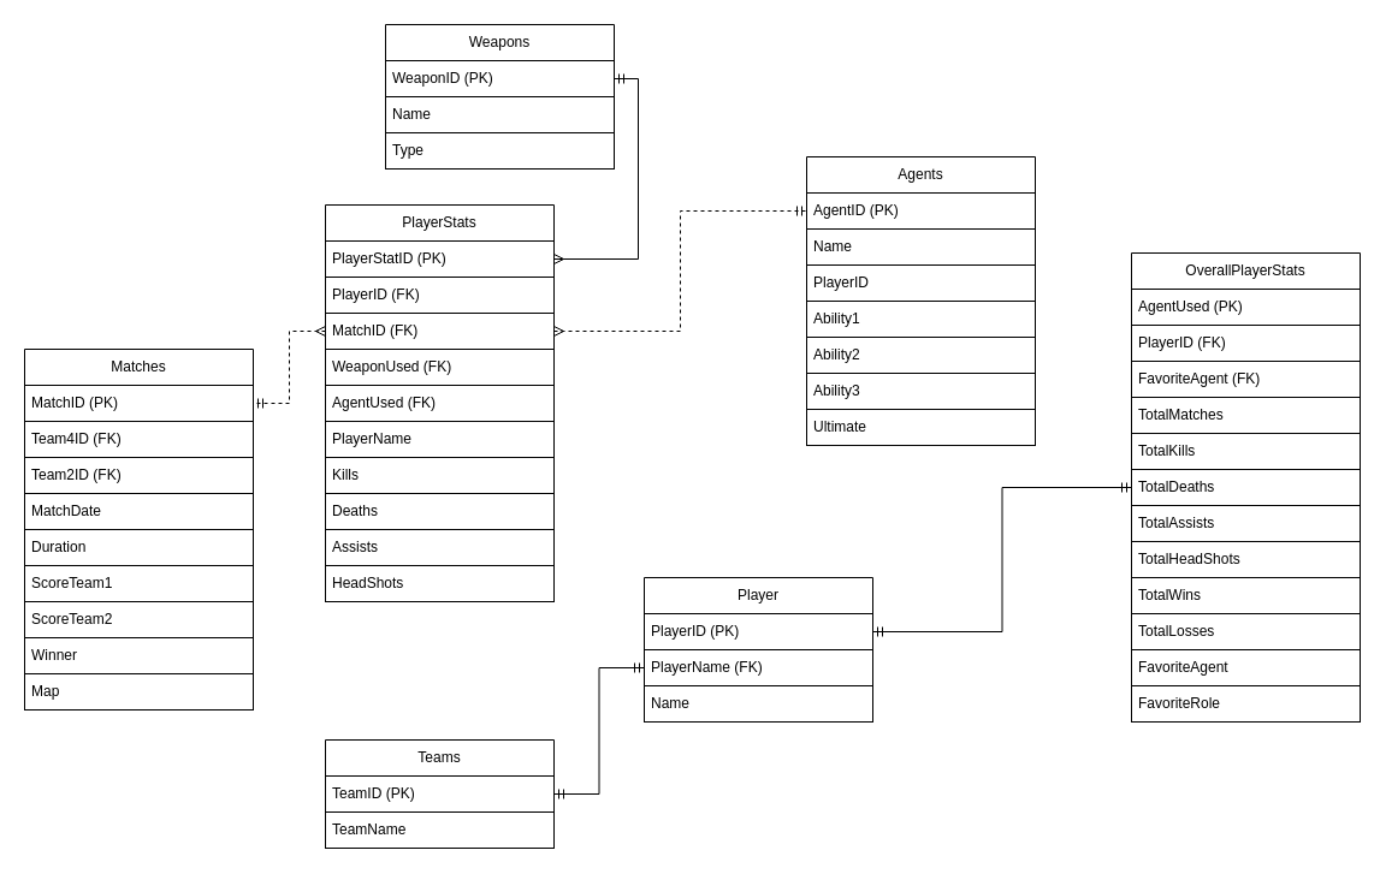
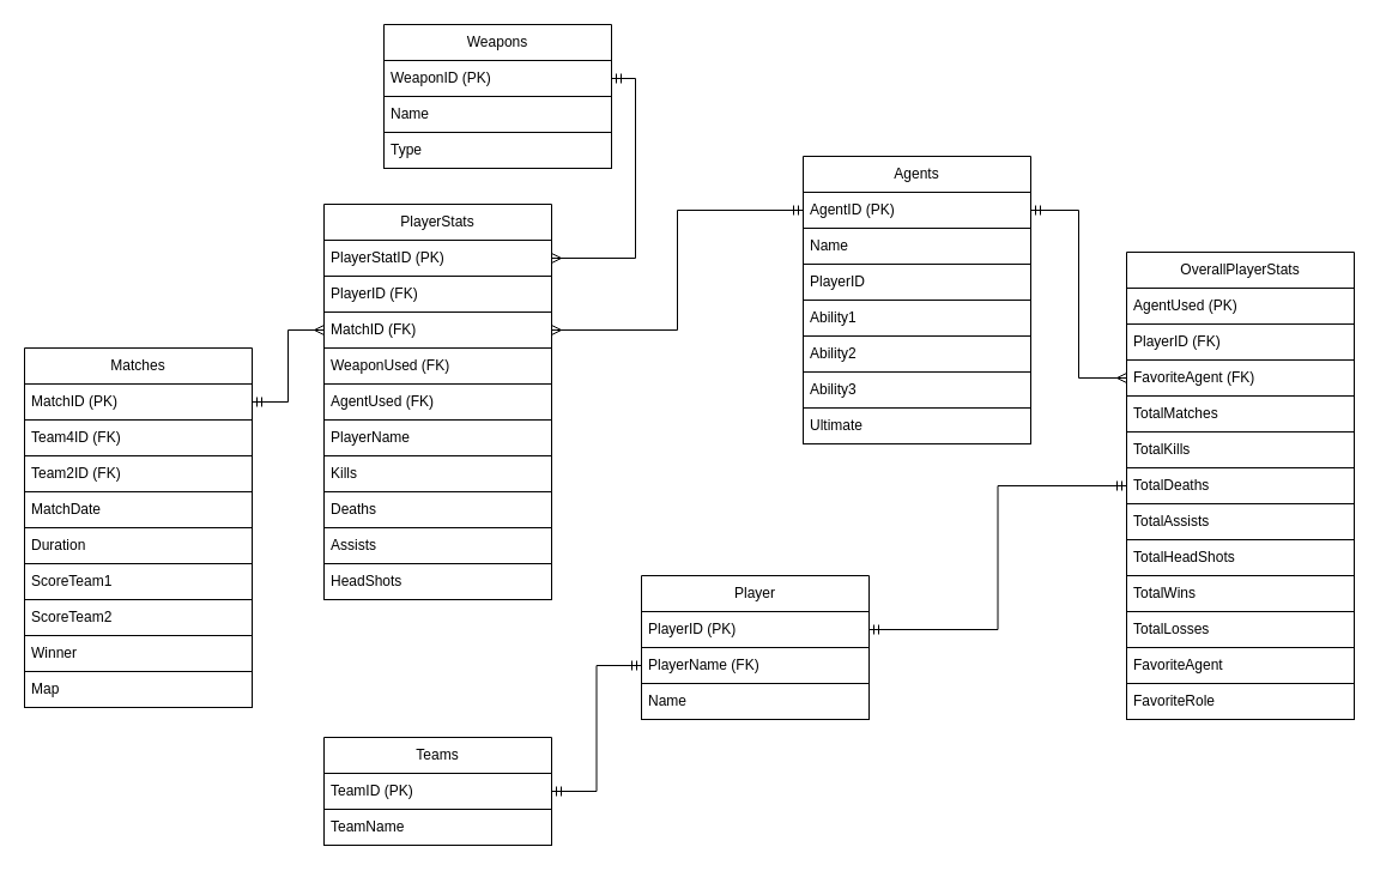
  <mxCell id="0" />
  <mxCell id="1" parent="0" />
  <mxCell id="2" value="Matches" style="swimlane;fontStyle=0;childLayout=stackLayout;horizontal=1;startSize=30;horizontalStack=0;resizeParent=1;resizeParentMax=0;resizeLast=0;collapsible=1;marginBottom=0;whiteSpace=wrap;html=1;swimlaneFillColor=default;labelBackgroundColor=none;strokeColor=#000000;" vertex="1" parent="1"><mxGeometry x="20" y="290" width="190" height="300" as="geometry"><mxRectangle x="130" y="110" width="90" height="30" as="alternateBounds" /></mxGeometry></mxCell>
  <mxCell id="3" value="MatchID (PK)" style="text;align=left;verticalAlign=middle;spacingLeft=4;spacingRight=4;overflow=hidden;points=[[0,0.5],[1,0.5]];portConstraint=eastwest;rotatable=0;whiteSpace=wrap;html=1;labelBackgroundColor=none;strokeColor=#000000;" vertex="1" parent="2"><mxGeometry y="30" width="190" height="30" as="geometry" /></mxCell>
  <mxCell id="4" value="Team4ID (FK)" style="text;align=left;verticalAlign=middle;spacingLeft=4;spacingRight=4;overflow=hidden;points=[[0,0.5],[1,0.5]];portConstraint=eastwest;rotatable=0;whiteSpace=wrap;html=1;labelBackgroundColor=none;strokeColor=#000000;" vertex="1" parent="2"><mxGeometry y="60" width="190" height="30" as="geometry" /></mxCell>
  <mxCell id="5" value="Team2ID (FK)" style="text;align=left;verticalAlign=middle;spacingLeft=4;spacingRight=4;overflow=hidden;points=[[0,0.5],[1,0.5]];portConstraint=eastwest;rotatable=0;whiteSpace=wrap;html=1;labelBackgroundColor=none;strokeColor=#000000;" vertex="1" parent="2"><mxGeometry y="90" width="190" height="30" as="geometry" /></mxCell>
  <mxCell id="6" value="MatchDate" style="text;align=left;verticalAlign=middle;spacingLeft=4;spacingRight=4;overflow=hidden;points=[[0,0.5],[1,0.5]];portConstraint=eastwest;rotatable=0;whiteSpace=wrap;html=1;labelBackgroundColor=none;strokeColor=#000000;" vertex="1" parent="2"><mxGeometry y="120" width="190" height="30" as="geometry" /></mxCell>
  <mxCell id="7" value="Duration" style="text;align=left;verticalAlign=middle;spacingLeft=4;spacingRight=4;overflow=hidden;points=[[0,0.5],[1,0.5]];portConstraint=eastwest;rotatable=0;whiteSpace=wrap;html=1;labelBackgroundColor=none;strokeColor=#000000;" vertex="1" parent="2"><mxGeometry y="150" width="190" height="30" as="geometry" /></mxCell>
  <mxCell id="8" value="ScoreTeam1" style="text;align=left;verticalAlign=middle;spacingLeft=4;spacingRight=4;overflow=hidden;points=[[0,0.5],[1,0.5]];portConstraint=eastwest;rotatable=0;whiteSpace=wrap;html=1;labelBackgroundColor=none;strokeColor=#000000;" vertex="1" parent="2"><mxGeometry y="180" width="190" height="30" as="geometry" /></mxCell>
  <mxCell id="9" value="ScoreTeam2" style="text;align=left;verticalAlign=middle;spacingLeft=4;spacingRight=4;overflow=hidden;points=[[0,0.5],[1,0.5]];portConstraint=eastwest;rotatable=0;whiteSpace=wrap;html=1;labelBackgroundColor=none;strokeColor=#000000;" vertex="1" parent="2"><mxGeometry y="210" width="190" height="30" as="geometry" /></mxCell>
  <mxCell id="10" value="Winner" style="text;align=left;verticalAlign=middle;spacingLeft=4;spacingRight=4;overflow=hidden;points=[[0,0.5],[1,0.5]];portConstraint=eastwest;rotatable=0;whiteSpace=wrap;html=1;labelBackgroundColor=none;strokeColor=#000000;" vertex="1" parent="2"><mxGeometry y="240" width="190" height="30" as="geometry" /></mxCell>
  <mxCell id="11" value="Map" style="text;align=left;verticalAlign=middle;spacingLeft=4;spacingRight=4;overflow=hidden;points=[[0,0.5],[1,0.5]];portConstraint=eastwest;rotatable=0;whiteSpace=wrap;html=1;labelBackgroundColor=none;strokeColor=#000000;" vertex="1" parent="2"><mxGeometry y="270" width="190" height="30" as="geometry" /></mxCell>
  <mxCell id="12" value="PlayerStats" style="swimlane;fontStyle=0;childLayout=stackLayout;horizontal=1;startSize=30;horizontalStack=0;resizeParent=1;resizeParentMax=0;resizeLast=0;collapsible=1;marginBottom=0;whiteSpace=wrap;html=1;swimlaneFillColor=default;labelBackgroundColor=none;strokeColor=#000000;" vertex="1" parent="1"><mxGeometry x="270" y="170" width="190" height="330" as="geometry"><mxRectangle x="130" y="110" width="90" height="30" as="alternateBounds" /></mxGeometry></mxCell>
  <mxCell id="13" value="PlayerStatID (PK)" style="text;align=left;verticalAlign=middle;spacingLeft=4;spacingRight=4;overflow=hidden;points=[[0,0.5],[1,0.5]];portConstraint=eastwest;rotatable=0;whiteSpace=wrap;html=1;labelBackgroundColor=none;strokeColor=#000000;" vertex="1" parent="12"><mxGeometry y="30" width="190" height="30" as="geometry" /></mxCell>
  <mxCell id="14" value="PlayerID (FK)" style="text;align=left;verticalAlign=middle;spacingLeft=4;spacingRight=4;overflow=hidden;points=[[0,0.5],[1,0.5]];portConstraint=eastwest;rotatable=0;whiteSpace=wrap;html=1;labelBackgroundColor=none;strokeColor=#000000;" vertex="1" parent="12"><mxGeometry y="60" width="190" height="30" as="geometry" /></mxCell>
  <mxCell id="15" value="MatchID (FK)" style="text;align=left;verticalAlign=middle;spacingLeft=4;spacingRight=4;overflow=hidden;points=[[0,0.5],[1,0.5]];portConstraint=eastwest;rotatable=0;whiteSpace=wrap;html=1;labelBackgroundColor=none;strokeColor=#000000;" vertex="1" parent="12"><mxGeometry y="90" width="190" height="30" as="geometry" /></mxCell>
  <mxCell id="16" value="WeaponUsed (FK)" style="text;align=left;verticalAlign=middle;spacingLeft=4;spacingRight=4;overflow=hidden;points=[[0,0.5],[1,0.5]];portConstraint=eastwest;rotatable=0;whiteSpace=wrap;html=1;labelBackgroundColor=none;strokeColor=#000000;" vertex="1" parent="12"><mxGeometry y="120" width="190" height="30" as="geometry" /></mxCell>
  <mxCell id="17" value="AgentUsed (FK)" style="text;align=left;verticalAlign=middle;spacingLeft=4;spacingRight=4;overflow=hidden;points=[[0,0.5],[1,0.5]];portConstraint=eastwest;rotatable=0;whiteSpace=wrap;html=1;labelBackgroundColor=none;strokeColor=#000000;" vertex="1" parent="12"><mxGeometry y="150" width="190" height="30" as="geometry" /></mxCell>
  <mxCell id="18" value="PlayerName" style="text;align=left;verticalAlign=middle;spacingLeft=4;spacingRight=4;overflow=hidden;points=[[0,0.5],[1,0.5]];portConstraint=eastwest;rotatable=0;whiteSpace=wrap;html=1;labelBackgroundColor=none;strokeColor=#000000;" vertex="1" parent="12"><mxGeometry y="180" width="190" height="30" as="geometry" /></mxCell>
  <mxCell id="19" value="Kills" style="text;align=left;verticalAlign=middle;spacingLeft=4;spacingRight=4;overflow=hidden;points=[[0,0.5],[1,0.5]];portConstraint=eastwest;rotatable=0;whiteSpace=wrap;html=1;labelBackgroundColor=none;strokeColor=#000000;" vertex="1" parent="12"><mxGeometry y="210" width="190" height="30" as="geometry" /></mxCell>
  <mxCell id="20" value="Deaths" style="text;align=left;verticalAlign=middle;spacingLeft=4;spacingRight=4;overflow=hidden;points=[[0,0.5],[1,0.5]];portConstraint=eastwest;rotatable=0;whiteSpace=wrap;html=1;labelBackgroundColor=none;strokeColor=#000000;" vertex="1" parent="12"><mxGeometry y="240" width="190" height="30" as="geometry" /></mxCell>
  <mxCell id="21" value="Assists" style="text;align=left;verticalAlign=middle;spacingLeft=4;spacingRight=4;overflow=hidden;points=[[0,0.5],[1,0.5]];portConstraint=eastwest;rotatable=0;whiteSpace=wrap;html=1;labelBackgroundColor=none;strokeColor=#000000;" vertex="1" parent="12"><mxGeometry y="270" width="190" height="30" as="geometry" /></mxCell>
  <mxCell id="22" value="HeadShots" style="text;align=left;verticalAlign=middle;spacingLeft=4;spacingRight=4;overflow=hidden;points=[[0,0.5],[1,0.5]];portConstraint=eastwest;rotatable=0;whiteSpace=wrap;html=1;labelBackgroundColor=none;strokeColor=#000000;" vertex="1" parent="12"><mxGeometry y="300" width="190" height="30" as="geometry" /></mxCell>
  <mxCell id="23" value="Weapons" style="swimlane;fontStyle=0;childLayout=stackLayout;horizontal=1;startSize=30;horizontalStack=0;resizeParent=1;resizeParentMax=0;resizeLast=0;collapsible=1;marginBottom=0;whiteSpace=wrap;html=1;swimlaneFillColor=default;labelBackgroundColor=none;strokeColor=#000000;" vertex="1" parent="1"><mxGeometry x="320" y="20" width="190" height="120" as="geometry"><mxRectangle x="130" y="110" width="90" height="30" as="alternateBounds" /></mxGeometry></mxCell>
  <mxCell id="24" value="WeaponID (PK)" style="text;align=left;verticalAlign=middle;spacingLeft=4;spacingRight=4;overflow=hidden;points=[[0,0.5],[1,0.5]];portConstraint=eastwest;rotatable=0;whiteSpace=wrap;html=1;labelBackgroundColor=none;strokeColor=#000000;" vertex="1" parent="23"><mxGeometry y="30" width="190" height="30" as="geometry" /></mxCell>
  <mxCell id="25" value="Name" style="text;align=left;verticalAlign=middle;spacingLeft=4;spacingRight=4;overflow=hidden;points=[[0,0.5],[1,0.5]];portConstraint=eastwest;rotatable=0;whiteSpace=wrap;html=1;labelBackgroundColor=none;strokeColor=#000000;" vertex="1" parent="23"><mxGeometry y="60" width="190" height="30" as="geometry" /></mxCell>
  <mxCell id="26" value="Type" style="text;align=left;verticalAlign=middle;spacingLeft=4;spacingRight=4;overflow=hidden;points=[[0,0.5],[1,0.5]];portConstraint=eastwest;rotatable=0;whiteSpace=wrap;html=1;labelBackgroundColor=none;strokeColor=#000000;" vertex="1" parent="23"><mxGeometry y="90" width="190" height="30" as="geometry" /></mxCell>
  <mxCell id="27" value="Agents" style="swimlane;fontStyle=0;childLayout=stackLayout;horizontal=1;startSize=30;horizontalStack=0;resizeParent=1;resizeParentMax=0;resizeLast=0;collapsible=1;marginBottom=0;whiteSpace=wrap;html=1;swimlaneFillColor=default;labelBackgroundColor=none;strokeColor=#000000;" vertex="1" parent="1"><mxGeometry x="670" y="130" width="190" height="240" as="geometry"><mxRectangle x="130" y="110" width="90" height="30" as="alternateBounds" /></mxGeometry></mxCell>
  <mxCell id="28" value="AgentID (PK)" style="text;align=left;verticalAlign=middle;spacingLeft=4;spacingRight=4;overflow=hidden;points=[[0,0.5],[1,0.5]];portConstraint=eastwest;rotatable=0;whiteSpace=wrap;html=1;labelBackgroundColor=none;strokeColor=#000000;" vertex="1" parent="27"><mxGeometry y="30" width="190" height="30" as="geometry" /></mxCell>
  <mxCell id="29" value="Name" style="text;align=left;verticalAlign=middle;spacingLeft=4;spacingRight=4;overflow=hidden;points=[[0,0.5],[1,0.5]];portConstraint=eastwest;rotatable=0;whiteSpace=wrap;html=1;labelBackgroundColor=none;strokeColor=#000000;" vertex="1" parent="27"><mxGeometry y="60" width="190" height="30" as="geometry" /></mxCell>
  <mxCell id="30" value="PlayerID" style="text;align=left;verticalAlign=middle;spacingLeft=4;spacingRight=4;overflow=hidden;points=[[0,0.5],[1,0.5]];portConstraint=eastwest;rotatable=0;whiteSpace=wrap;html=1;labelBackgroundColor=none;strokeColor=#000000;" vertex="1" parent="27"><mxGeometry y="90" width="190" height="30" as="geometry" /></mxCell>
  <mxCell id="31" value="Ability1&lt;span style=&quot;font-family: monospace; font-size: 0px; text-wrap-mode: nowrap;&quot;&gt;%3CmxGraphModel%3E%3Croot%3E%3CmxCell%20id%3D%220%22%2F%3E%3CmxCell%20id%3D%221%22%20parent%3D%220%22%2F%3E%3CmxCell%20id%3D%222%22%20value%3D%22Role%22%20style%3D%22text%3BstrokeColor%3Dnone%3BfillColor%3Dnone%3Balign%3Dleft%3BverticalAlign%3Dmiddle%3BspacingLeft%3D4%3BspacingRight%3D4%3Boverflow%3Dhidden%3Bpoints%3D%5B%5B0%2C0.5%5D%2C%5B1%2C0.5%5D%5D%3BportConstraint%3Deastwest%3Brotatable%3D0%3BwhiteSpace%3Dwrap%3Bhtml%3D1%3B%22%20vertex%3D%221%22%20parent%3D%221%22%3E%3CmxGeometry%20x%3D%22210%22%20y%3D%22720%22%20width%3D%22190%22%20height%3D%2230%22%20as%3D%22geometry%22%2F%3E%3C%2FmxCell%3E%3C%2Froot%3E%3C%2FmxGraphModel%3E&lt;/span&gt;" style="text;align=left;verticalAlign=middle;spacingLeft=4;spacingRight=4;overflow=hidden;points=[[0,0.5],[1,0.5]];portConstraint=eastwest;rotatable=0;whiteSpace=wrap;html=1;labelBackgroundColor=none;strokeColor=#000000;" vertex="1" parent="27"><mxGeometry y="120" width="190" height="30" as="geometry" /></mxCell>
  <mxCell id="32" value="Ability2" style="text;align=left;verticalAlign=middle;spacingLeft=4;spacingRight=4;overflow=hidden;points=[[0,0.5],[1,0.5]];portConstraint=eastwest;rotatable=0;whiteSpace=wrap;html=1;labelBackgroundColor=none;strokeColor=#000000;" vertex="1" parent="27"><mxGeometry y="150" width="190" height="30" as="geometry" /></mxCell>
  <mxCell id="33" value="Ability3" style="text;align=left;verticalAlign=middle;spacingLeft=4;spacingRight=4;overflow=hidden;points=[[0,0.5],[1,0.5]];portConstraint=eastwest;rotatable=0;whiteSpace=wrap;html=1;labelBackgroundColor=none;strokeColor=#000000;" vertex="1" parent="27"><mxGeometry y="180" width="190" height="30" as="geometry" /></mxCell>
  <mxCell id="34" value="Ultimate" style="text;align=left;verticalAlign=middle;spacingLeft=4;spacingRight=4;overflow=hidden;points=[[0,0.5],[1,0.5]];portConstraint=eastwest;rotatable=0;whiteSpace=wrap;html=1;labelBackgroundColor=none;strokeColor=#000000;" vertex="1" parent="27"><mxGeometry y="210" width="190" height="30" as="geometry" /></mxCell>
  <mxCell id="35" value="Teams" style="swimlane;fontStyle=0;childLayout=stackLayout;horizontal=1;startSize=30;horizontalStack=0;resizeParent=1;resizeParentMax=0;resizeLast=0;collapsible=1;marginBottom=0;whiteSpace=wrap;html=1;swimlaneFillColor=default;labelBackgroundColor=none;strokeColor=#000000;" vertex="1" parent="1"><mxGeometry x="270" y="615" width="190" height="90" as="geometry"><mxRectangle x="130" y="110" width="90" height="30" as="alternateBounds" /></mxGeometry></mxCell>
  <mxCell id="36" value="TeamID (PK)" style="text;align=left;verticalAlign=middle;spacingLeft=4;spacingRight=4;overflow=hidden;points=[[0,0.5],[1,0.5]];portConstraint=eastwest;rotatable=0;whiteSpace=wrap;html=1;labelBackgroundColor=none;strokeColor=#000000;" vertex="1" parent="35"><mxGeometry y="30" width="190" height="30" as="geometry" /></mxCell>
  <mxCell id="37" value="TeamName" style="text;align=left;verticalAlign=middle;spacingLeft=4;spacingRight=4;overflow=hidden;points=[[0,0.5],[1,0.5]];portConstraint=eastwest;rotatable=0;whiteSpace=wrap;html=1;labelBackgroundColor=none;strokeColor=#000000;" vertex="1" parent="35"><mxGeometry y="60" width="190" height="30" as="geometry" /></mxCell>
  <mxCell id="38" value="OverallPlayerStats" style="swimlane;fontStyle=0;childLayout=stackLayout;horizontal=1;startSize=30;horizontalStack=0;resizeParent=1;resizeParentMax=0;resizeLast=0;collapsible=1;marginBottom=0;whiteSpace=wrap;html=1;swimlaneFillColor=default;labelBackgroundColor=none;strokeColor=#000000;" vertex="1" parent="1"><mxGeometry x="940" y="210" width="190" height="390" as="geometry"><mxRectangle x="130" y="110" width="90" height="30" as="alternateBounds" /></mxGeometry></mxCell>
  <mxCell id="39" value="AgentUsed (PK)" style="text;align=left;verticalAlign=middle;spacingLeft=4;spacingRight=4;overflow=hidden;points=[[0,0.5],[1,0.5]];portConstraint=eastwest;rotatable=0;whiteSpace=wrap;html=1;labelBackgroundColor=none;strokeColor=#000000;" vertex="1" parent="38"><mxGeometry y="30" width="190" height="30" as="geometry" /></mxCell>
  <mxCell id="40" value="PlayerID (FK)" style="text;align=left;verticalAlign=middle;spacingLeft=4;spacingRight=4;overflow=hidden;points=[[0,0.5],[1,0.5]];portConstraint=eastwest;rotatable=0;whiteSpace=wrap;html=1;labelBackgroundColor=none;strokeColor=#000000;" vertex="1" parent="38"><mxGeometry y="60" width="190" height="30" as="geometry" /></mxCell>
  <mxCell id="41" value="FavoriteAgent (FK)" style="text;align=left;verticalAlign=middle;spacingLeft=4;spacingRight=4;overflow=hidden;points=[[0,0.5],[1,0.5]];portConstraint=eastwest;rotatable=0;whiteSpace=wrap;html=1;labelBackgroundColor=none;strokeColor=#000000;" vertex="1" parent="38"><mxGeometry y="90" width="190" height="30" as="geometry" /></mxCell>
  <mxCell id="42" value="TotalMatches" style="text;align=left;verticalAlign=middle;spacingLeft=4;spacingRight=4;overflow=hidden;points=[[0,0.5],[1,0.5]];portConstraint=eastwest;rotatable=0;whiteSpace=wrap;html=1;labelBackgroundColor=none;strokeColor=#000000;" vertex="1" parent="38"><mxGeometry y="120" width="190" height="30" as="geometry" /></mxCell>
  <mxCell id="43" value="TotalKills" style="text;align=left;verticalAlign=middle;spacingLeft=4;spacingRight=4;overflow=hidden;points=[[0,0.5],[1,0.5]];portConstraint=eastwest;rotatable=0;whiteSpace=wrap;html=1;labelBackgroundColor=none;strokeColor=#000000;" vertex="1" parent="38"><mxGeometry y="150" width="190" height="30" as="geometry" /></mxCell>
  <mxCell id="44" value="TotalDeaths" style="text;align=left;verticalAlign=middle;spacingLeft=4;spacingRight=4;overflow=hidden;points=[[0,0.5],[1,0.5]];portConstraint=eastwest;rotatable=0;whiteSpace=wrap;html=1;labelBackgroundColor=none;strokeColor=#000000;" vertex="1" parent="38"><mxGeometry y="180" width="190" height="30" as="geometry" /></mxCell>
  <mxCell id="45" value="TotalAssists" style="text;align=left;verticalAlign=middle;spacingLeft=4;spacingRight=4;overflow=hidden;points=[[0,0.5],[1,0.5]];portConstraint=eastwest;rotatable=0;whiteSpace=wrap;html=1;labelBackgroundColor=none;strokeColor=#000000;" vertex="1" parent="38"><mxGeometry y="210" width="190" height="30" as="geometry" /></mxCell>
  <mxCell id="46" value="TotalHeadShots" style="text;align=left;verticalAlign=middle;spacingLeft=4;spacingRight=4;overflow=hidden;points=[[0,0.5],[1,0.5]];portConstraint=eastwest;rotatable=0;whiteSpace=wrap;html=1;labelBackgroundColor=none;strokeColor=#000000;" vertex="1" parent="38"><mxGeometry y="240" width="190" height="30" as="geometry" /></mxCell>
  <mxCell id="47" value="TotalWins" style="text;align=left;verticalAlign=middle;spacingLeft=4;spacingRight=4;overflow=hidden;points=[[0,0.5],[1,0.5]];portConstraint=eastwest;rotatable=0;whiteSpace=wrap;html=1;labelBackgroundColor=none;strokeColor=#000000;" vertex="1" parent="38"><mxGeometry y="270" width="190" height="30" as="geometry" /></mxCell>
  <mxCell id="48" value="TotalLosses" style="text;align=left;verticalAlign=middle;spacingLeft=4;spacingRight=4;overflow=hidden;points=[[0,0.5],[1,0.5]];portConstraint=eastwest;rotatable=0;whiteSpace=wrap;html=1;labelBackgroundColor=none;strokeColor=#000000;" vertex="1" parent="38"><mxGeometry y="300" width="190" height="30" as="geometry" /></mxCell>
  <mxCell id="49" value="FavoriteAgent" style="text;align=left;verticalAlign=middle;spacingLeft=4;spacingRight=4;overflow=hidden;points=[[0,0.5],[1,0.5]];portConstraint=eastwest;rotatable=0;whiteSpace=wrap;html=1;labelBackgroundColor=none;strokeColor=#000000;" vertex="1" parent="38"><mxGeometry y="330" width="190" height="30" as="geometry" /></mxCell>
  <mxCell id="50" value="FavoriteRole" style="text;align=left;verticalAlign=middle;spacingLeft=4;spacingRight=4;overflow=hidden;points=[[0,0.5],[1,0.5]];portConstraint=eastwest;rotatable=0;whiteSpace=wrap;html=1;labelBackgroundColor=none;strokeColor=#000000;" vertex="1" parent="38"><mxGeometry y="360" width="190" height="30" as="geometry" /></mxCell>
  <mxCell id="51" value="Player" style="swimlane;fontStyle=0;childLayout=stackLayout;horizontal=1;startSize=30;horizontalStack=0;resizeParent=1;resizeParentMax=0;resizeLast=0;collapsible=1;marginBottom=0;whiteSpace=wrap;html=1;swimlaneFillColor=default;labelBackgroundColor=none;strokeColor=#000000;" vertex="1" parent="1"><mxGeometry x="535" y="480" width="190" height="120" as="geometry"><mxRectangle x="130" y="110" width="90" height="30" as="alternateBounds" /></mxGeometry></mxCell>
  <mxCell id="52" value="PlayerID (PK)" style="text;align=left;verticalAlign=middle;spacingLeft=4;spacingRight=4;overflow=hidden;points=[[0,0.5],[1,0.5]];portConstraint=eastwest;rotatable=0;whiteSpace=wrap;html=1;labelBackgroundColor=none;strokeColor=#000000;" vertex="1" parent="51"><mxGeometry y="30" width="190" height="30" as="geometry" /></mxCell>
  <mxCell id="53" value="PlayerName (FK)" style="text;align=left;verticalAlign=middle;spacingLeft=4;spacingRight=4;overflow=hidden;points=[[0,0.5],[1,0.5]];portConstraint=eastwest;rotatable=0;whiteSpace=wrap;html=1;labelBackgroundColor=none;strokeColor=#000000;" vertex="1" parent="51"><mxGeometry y="60" width="190" height="30" as="geometry" /></mxCell>
  <mxCell id="54" value="Name" style="text;align=left;verticalAlign=middle;spacingLeft=4;spacingRight=4;overflow=hidden;points=[[0,0.5],[1,0.5]];portConstraint=eastwest;rotatable=0;whiteSpace=wrap;html=1;labelBackgroundColor=none;strokeColor=#000000;" vertex="1" parent="51"><mxGeometry y="90" width="190" height="30" as="geometry" /></mxCell>
  <mxCell id="55" style="edgeStyle=orthogonalEdgeStyle;rounded=0;orthogonalLoop=1;jettySize=auto;html=1;exitX=0;exitY=0.5;exitDx=0;exitDy=0;entryX=1;entryY=0.5;entryDx=0;entryDy=0;startArrow=ERmandOne;startFill=0;endArrow=ERmandOne;endFill=0;fontColor=#FFFFFF;labelBackgroundColor=none;strokeColor=#000000;" edge="1" parent="1" source="53" target="35"><mxGeometry relative="1" as="geometry" /></mxCell>
- <mxCell id="56" style="edgeStyle=orthogonalEdgeStyle;rounded=0;orthogonalLoop=1;jettySize=auto;html=1;exitX=0;exitY=0.5;exitDx=0;exitDy=0;entryX=1;entryY=0.5;entryDx=0;entryDy=0;startArrow=ERmany;startFill=0;endArrow=ERmandOne;endFill=0;fontColor=#FFFFFF;labelBackgroundColor=none;strokeColor=#000000;dashed=1;" edge="1" parent="1" source="15" target="3"><mxGeometry relative="1" as="geometry" /></mxCell>
+ <mxCell id="56" style="edgeStyle=orthogonalEdgeStyle;rounded=0;orthogonalLoop=1;jettySize=auto;html=1;exitX=0;exitY=0.5;exitDx=0;exitDy=0;entryX=1;entryY=0.5;entryDx=0;entryDy=0;startArrow=ERmany;startFill=0;endArrow=ERmandOne;endFill=0;fontColor=#FFFFFF;labelBackgroundColor=none;strokeColor=#000000;" edge="1" parent="1" source="15" target="3"><mxGeometry relative="1" as="geometry" /></mxCell>
  <mxCell id="57" style="edgeStyle=orthogonalEdgeStyle;rounded=0;orthogonalLoop=1;jettySize=auto;html=1;exitX=1;exitY=0.5;exitDx=0;exitDy=0;entryX=1;entryY=0.5;entryDx=0;entryDy=0;startArrow=ERmany;startFill=0;endArrow=ERmandOne;endFill=0;fontColor=#FFFFFF;labelBackgroundColor=none;strokeColor=#000000;" edge="1" parent="1" source="13" target="24"><mxGeometry relative="1" as="geometry" /></mxCell>
  <mxCell id="58" style="edgeStyle=orthogonalEdgeStyle;rounded=0;orthogonalLoop=1;jettySize=auto;html=1;exitX=1;exitY=0.5;exitDx=0;exitDy=0;entryX=0;entryY=0.5;entryDx=0;entryDy=0;startArrow=ERmandOne;startFill=0;endArrow=ERmandOne;endFill=0;fontColor=#FFFFFF;labelBackgroundColor=none;strokeColor=#000000;" edge="1" parent="1" source="52" target="44"><mxGeometry relative="1" as="geometry" /></mxCell>
- <mxCell id="59" style="edgeStyle=orthogonalEdgeStyle;rounded=0;orthogonalLoop=1;jettySize=auto;html=1;exitX=1;exitY=0.5;exitDx=0;exitDy=0;entryX=0;entryY=0.5;entryDx=0;entryDy=0;startArrow=ERmany;startFill=0;endArrow=ERmandOne;endFill=0;fontColor=#FFFFFF;labelBackgroundColor=none;strokeColor=#000000;dashed=1;" edge="1" parent="1" source="15" target="28"><mxGeometry relative="1" as="geometry" /></mxCell>
+ <mxCell id="59" style="edgeStyle=orthogonalEdgeStyle;rounded=0;orthogonalLoop=1;jettySize=auto;html=1;exitX=1;exitY=0.5;exitDx=0;exitDy=0;entryX=0;entryY=0.5;entryDx=0;entryDy=0;startArrow=ERmany;startFill=0;endArrow=ERmandOne;endFill=0;fontColor=#FFFFFF;labelBackgroundColor=none;strokeColor=#000000;" edge="1" parent="1" source="15" target="28"><mxGeometry relative="1" as="geometry" /></mxCell>
+ <mxCell id="60" style="edgeStyle=orthogonalEdgeStyle;rounded=0;orthogonalLoop=1;jettySize=auto;html=1;exitX=1;exitY=0.5;exitDx=0;exitDy=0;entryX=0;entryY=0.5;entryDx=0;entryDy=0;startArrow=ERmandOne;startFill=0;endArrow=ERmany;endFill=0;fontColor=#FFFFFF;labelBackgroundColor=none;strokeColor=#000000;" edge="1" parent="1" source="28" target="41"><mxGeometry relative="1" as="geometry" /></mxCell>
